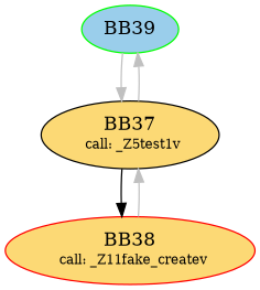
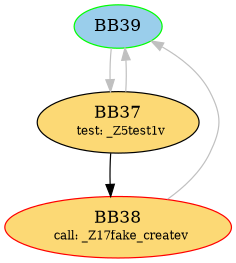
  digraph {
    node [fillcolor="#FCD975" style=filled]
    edge [color=grey]
    BB39 [color=green fillcolor="#9ACEEB"]
-   n2 [label=<BB37<BR /> <FONT POINT-SIZE="10">call: _Z5test1v</FONT>>]
-   n3 [color=red label=<BB38<BR /> <FONT POINT-SIZE="10">call: _Z11fake_createv</FONT>>]
+   n2 [label=<BB37<BR /> <FONT POINT-SIZE="10">test: _Z5test1v</FONT>>]
+   n3 [color=red label=<BB38<BR /> <FONT POINT-SIZE="10">call: _Z17fake_createv</FONT>>]
    BB39 -> n2
    n2 -> BB39
    n2 -> n3 [color=""]
-   n3 -> n2
+   n3 -> BB39
  }
